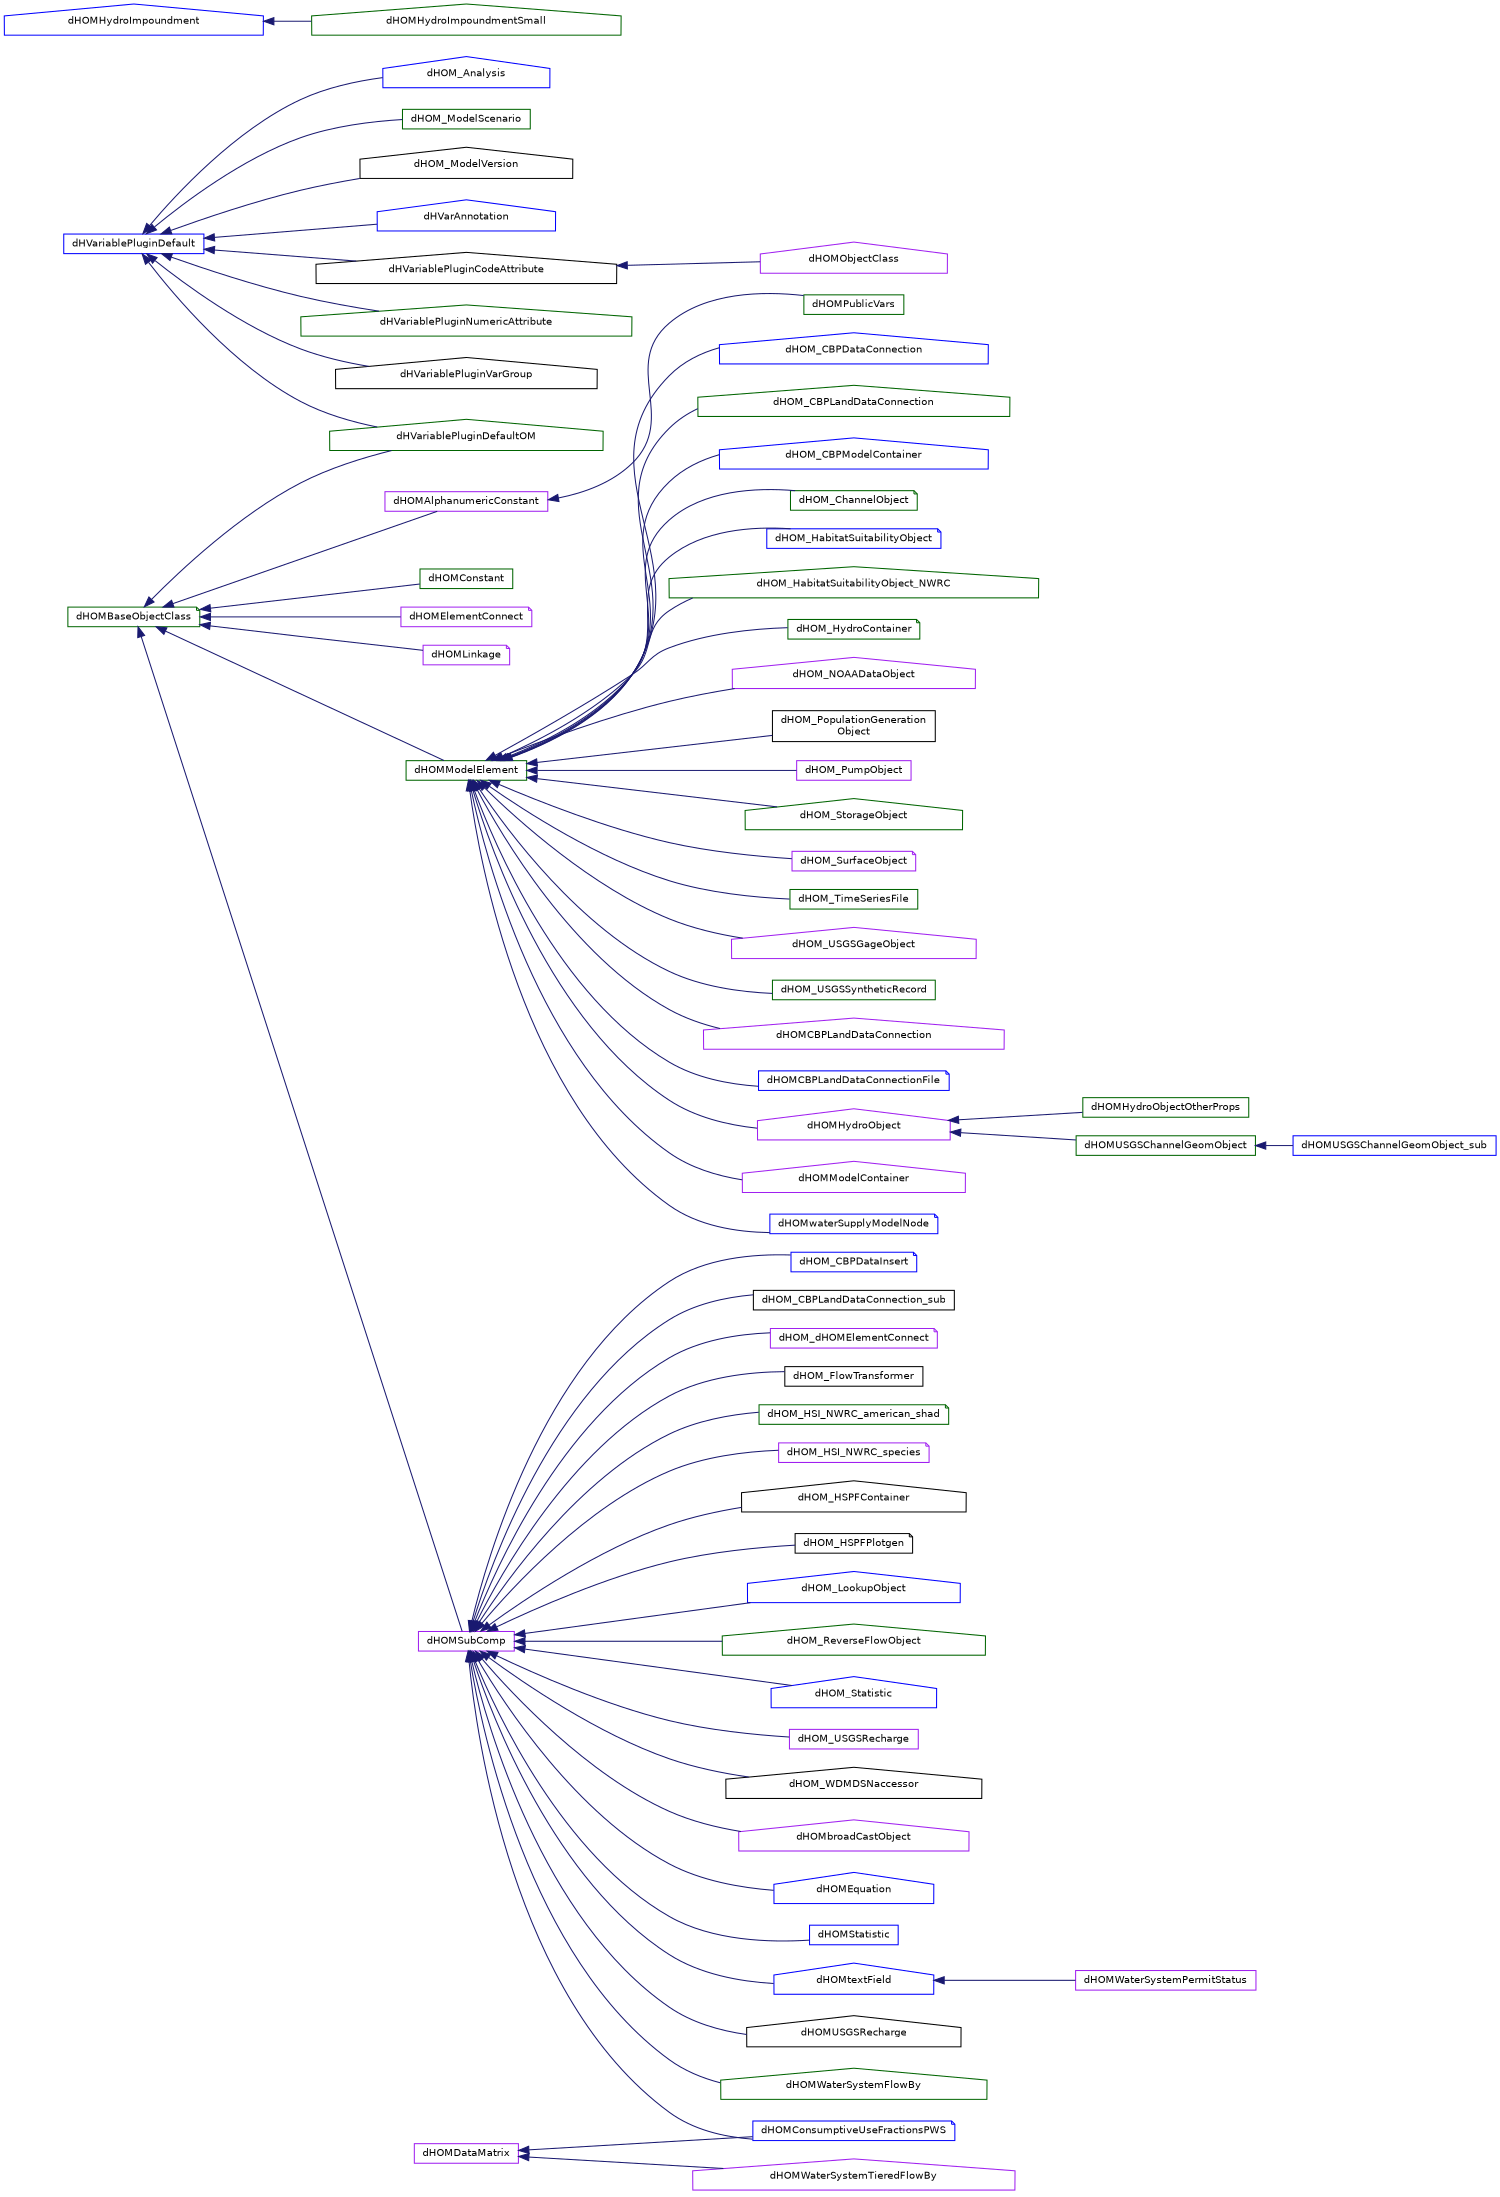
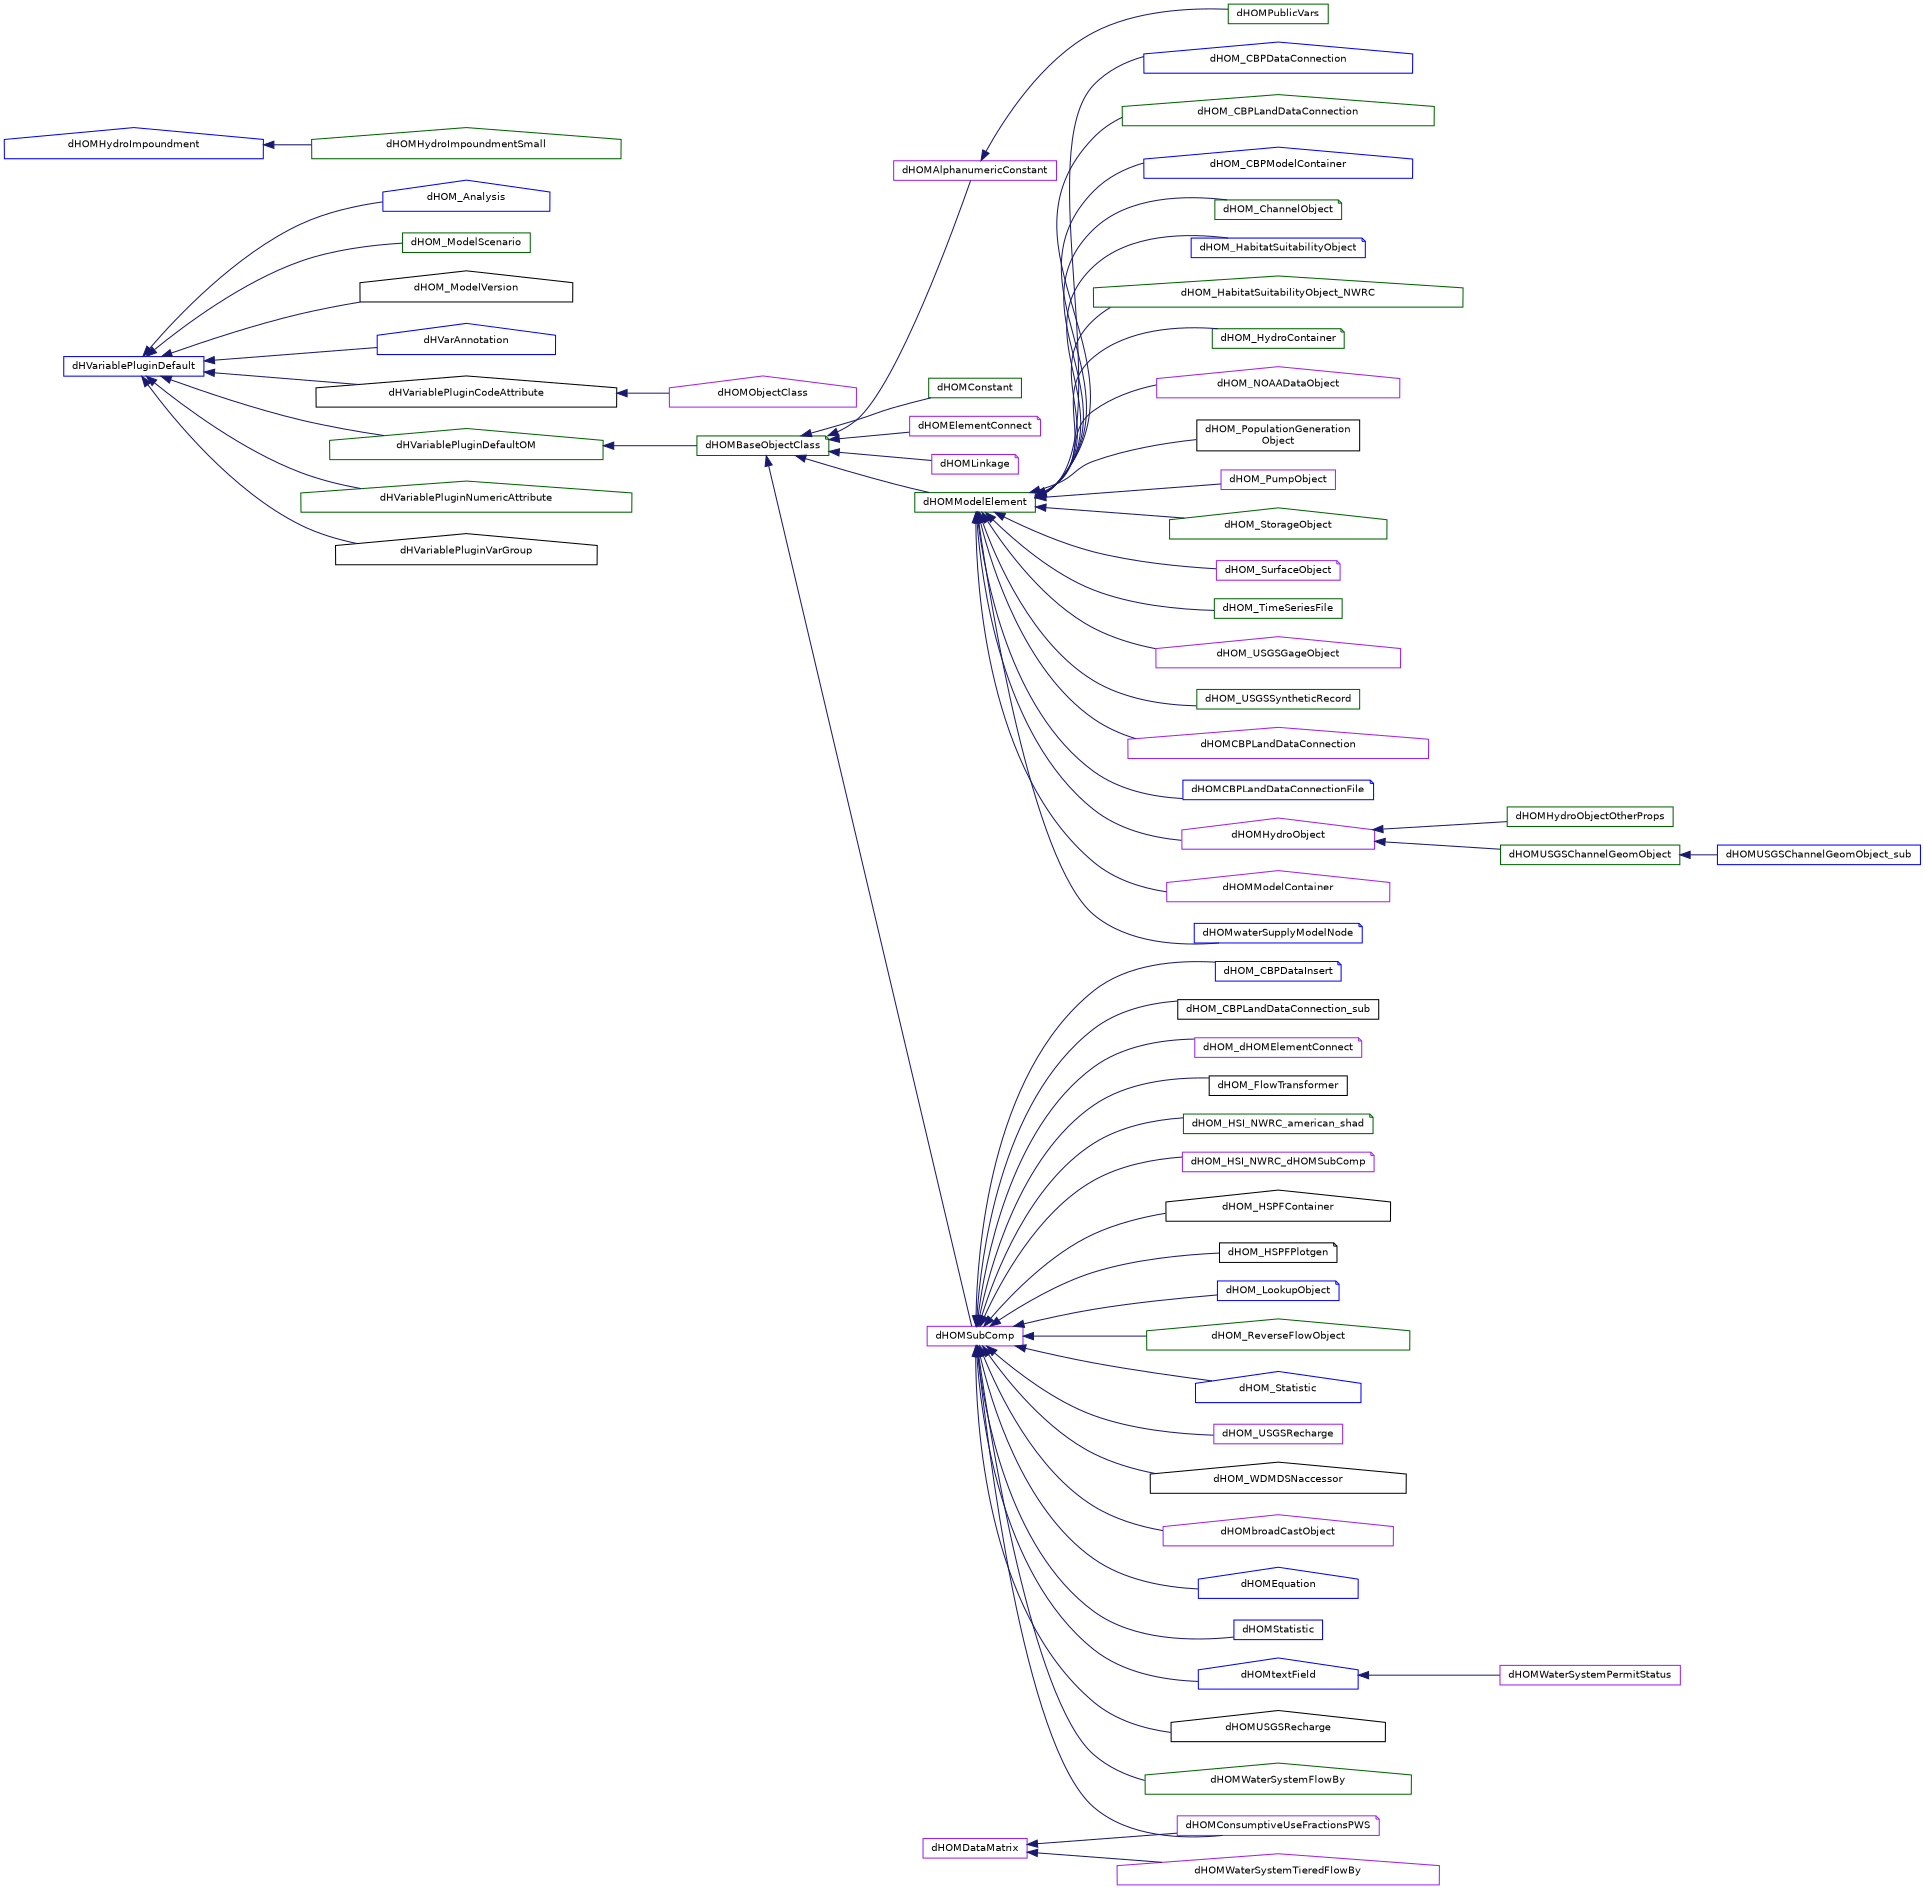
  digraph {
    rankdir=LR
    node [color=darkgreen fillcolor=white fontname=Helvetica fontsize=10 shape=house style=filled]
    edge [color=midnightblue dir=back fontname=Helvetica fontsize=10 labelfontname=Helvetica labelfontsize=10 style=solid]
    n1 [color=blue height=0.2 label=dHVariablePluginDefault shape=box width=0.4]
    n2 [color=blue height=0.2 label=dHOM_Analysis width=0.4]
    n3 [height=0.2 label=dHOM_ModelScenario shape=box width=0.4]
    n4 [color=black height=0.2 label=dHOM_ModelVersion width=0.4]
    n5 [color=blue height=0.2 label=dHVarAnnotation width=0.4]
    n6 [color=black height=0.2 label=dHVariablePluginCodeAttribute width=0.4]
    n7 [height=0.2 label=dHVariablePluginDefaultOM width=0.4]
    n8 [height=0.2 label=dHVariablePluginNumericAttribute width=0.4]
    n9 [color=black height=0.2 label=dHVariablePluginVarGroup width=0.4]
    n10 [color=purple height=0.2 label=dHOMObjectClass width=0.4]
    n11 [height=0.2 label=dHOMBaseObjectClass shape=note width=0.4]
    n12 [color=purple height=0.2 label=dHOMAlphanumericConstant shape=box width=0.4]
    n13 [height=0.2 label=dHOMConstant shape=box width=0.4]
    n14 [color=purple height=0.2 label=dHOMElementConnect shape=note width=0.4]
    n15 [color=purple height=0.2 label=dHOMLinkage shape=note width=0.4]
    n16 [height=0.2 label=dHOMModelElement shape=box width=0.4]
    n17 [color=purple height=0.2 label=dHOMSubComp shape=box width=0.4]
    n18 [height=0.2 label=dHOMPublicVars shape=box width=0.4]
    n19 [color=blue height=0.2 label=dHOM_CBPDataConnection width=0.4]
    n20 [height=0.2 label=dHOM_CBPLandDataConnection width=0.4]
    n21 [color=blue height=0.2 label=dHOM_CBPModelContainer width=0.4]
    n22 [height=0.2 label=dHOM_ChannelObject shape=note width=0.4]
    n23 [color=blue height=0.2 label=dHOM_HabitatSuitabilityObject shape=note width=0.4]
    n24 [height=0.2 label=dHOM_HabitatSuitabilityObject_NWRC width=0.4]
    n25 [height=0.2 label=dHOM_HydroContainer shape=note width=0.4]
    n26 [color=purple height=0.2 label=dHOM_NOAADataObject width=0.4]
    n27 [color=black height=0.2 label="dHOM_PopulationGeneration\lObject" shape=box width=0.4]
    n28 [color=purple height=0.2 label=dHOM_PumpObject shape=box width=0.4]
    n29 [height=0.2 label=dHOM_StorageObject width=0.4]
    n30 [color=purple height=0.2 label=dHOM_SurfaceObject shape=note width=0.4]
    n31 [height=0.2 label=dHOM_TimeSeriesFile shape=box width=0.4]
    n32 [color=purple height=0.2 label=dHOM_USGSGageObject width=0.4]
    n33 [height=0.2 label=dHOM_USGSSyntheticRecord shape=box width=0.4]
    n34 [color=purple height=0.2 label=dHOMCBPLandDataConnection width=0.4]
    n35 [color=blue height=0.2 label=dHOMCBPLandDataConnectionFile shape=note width=0.4]
    n36 [color=purple height=0.2 label=dHOMHydroObject width=0.4]
    n37 [color=purple height=0.2 label=dHOMModelContainer width=0.4]
    n38 [color=blue height=0.2 label=dHOMwaterSupplyModelNode shape=note width=0.4]
    n39 [color=blue height=0.2 label=dHOM_CBPDataInsert shape=note width=0.4]
    n40 [color=black height=0.2 label=dHOM_CBPLandDataConnection_sub shape=box width=0.4]
    n41 [color=purple height=0.2 label=dHOM_dHOMElementConnect shape=note width=0.4]
    n42 [color=black height=0.2 label=dHOM_FlowTransformer shape=box width=0.4]
    n43 [height=0.2 label=dHOM_HSI_NWRC_american_shad shape=note width=0.4]
-   n44 [color=purple height=0.2 label=dHOM_HSI_NWRC_species shape=note width=0.4]
+   n44 [color=purple height=0.2 label=dHOM_HSI_NWRC_dHOMSubComp shape=note width=0.4]
    n45 [color=black height=0.2 label=dHOM_HSPFContainer width=0.4]
    n46 [color=black height=0.2 label=dHOM_HSPFPlotgen shape=note width=0.4]
-   n47 [color=blue height=0.2 label=dHOM_LookupObject width=0.4]
+   n47 [color=blue height=0.2 label=dHOM_LookupObject shape=note width=0.4]
    n48 [height=0.2 label=dHOM_ReverseFlowObject width=0.4]
    n49 [color=blue height=0.2 label=dHOM_Statistic width=0.4]
    n50 [color=purple height=0.2 label=dHOM_USGSRecharge shape=box width=0.4]
    n51 [color=black height=0.2 label=dHOM_WDMDSNaccessor width=0.4]
    n52 [color=purple height=0.2 label=dHOMbroadCastObject width=0.4]
    n53 [color=blue height=0.2 label=dHOMEquation width=0.4]
    n54 [color=blue height=0.2 label=dHOMStatistic shape=box width=0.4]
    n55 [color=blue height=0.2 label=dHOMtextField width=0.4]
    n56 [color=black height=0.2 label=dHOMUSGSRecharge width=0.4]
    n57 [height=0.2 label=dHOMWaterSystemFlowBy width=0.4]
-   n58 [color=blue height=0.2 label=dHOMConsumptiveUseFractionsPWS shape=note width=0.4]
+   n58 [color=purple height=0.2 label=dHOMConsumptiveUseFractionsPWS shape=note width=0.4]
    n59 [height=0.2 label=dHOMHydroObjectOtherProps shape=box width=0.4]
    n60 [height=0.2 label=dHOMUSGSChannelGeomObject shape=box width=0.4]
    n61 [color=blue height=0.2 label=dHOMHydroImpoundment width=0.4]
    n62 [height=0.2 label=dHOMHydroImpoundmentSmall width=0.4]
    n63 [color=blue height=0.2 label=dHOMUSGSChannelGeomObject_sub shape=box width=0.4]
    n64 [color=purple height=0.2 label=dHOMDataMatrix shape=box width=0.4]
    n65 [color=purple height=0.2 label=dHOMWaterSystemTieredFlowBy width=0.4]
    n66 [color=purple height=0.2 label=dHOMWaterSystemPermitStatus shape=box width=0.4]
    n1 -> n2
    n1 -> n3
    n1 -> n4
    n1 -> n5
    n1 -> n6
    n1 -> n7
    n1 -> n8
    n1 -> n9
    n6 -> n10
-   n11 -> n7
+   n7 -> n11
    n11 -> n12
    n11 -> n13
    n11 -> n14
    n11 -> n15
    n11 -> n16
    n11 -> n17
    n12 -> n18
    n16 -> n19
    n16 -> n20
    n16 -> n21
    n16 -> n22
    n16 -> n23
    n16 -> n24
    n16 -> n25
    n16 -> n26
    n16 -> n27
    n16 -> n28
    n16 -> n29
    n16 -> n30
    n16 -> n31
    n16 -> n32
    n16 -> n33
    n16 -> n34
    n16 -> n35
    n16 -> n36
    n16 -> n37
    n16 -> n38
    n17 -> n39
    n17 -> n40
    n17 -> n41
    n17 -> n42
    n17 -> n43
    n17 -> n44
    n17 -> n45
    n17 -> n46
    n17 -> n47
    n17 -> n48
    n17 -> n49
    n17 -> n50
    n17 -> n51
    n17 -> n52
    n17 -> n53
    n17 -> n54
    n17 -> n55
    n17 -> n56
    n17 -> n57
    n17 -> n58
    n36 -> n59
    n36 -> n60
    n55 -> n66
    n60 -> n63
    n61 -> n62
    n64 -> n58
    n64 -> n65
  }
